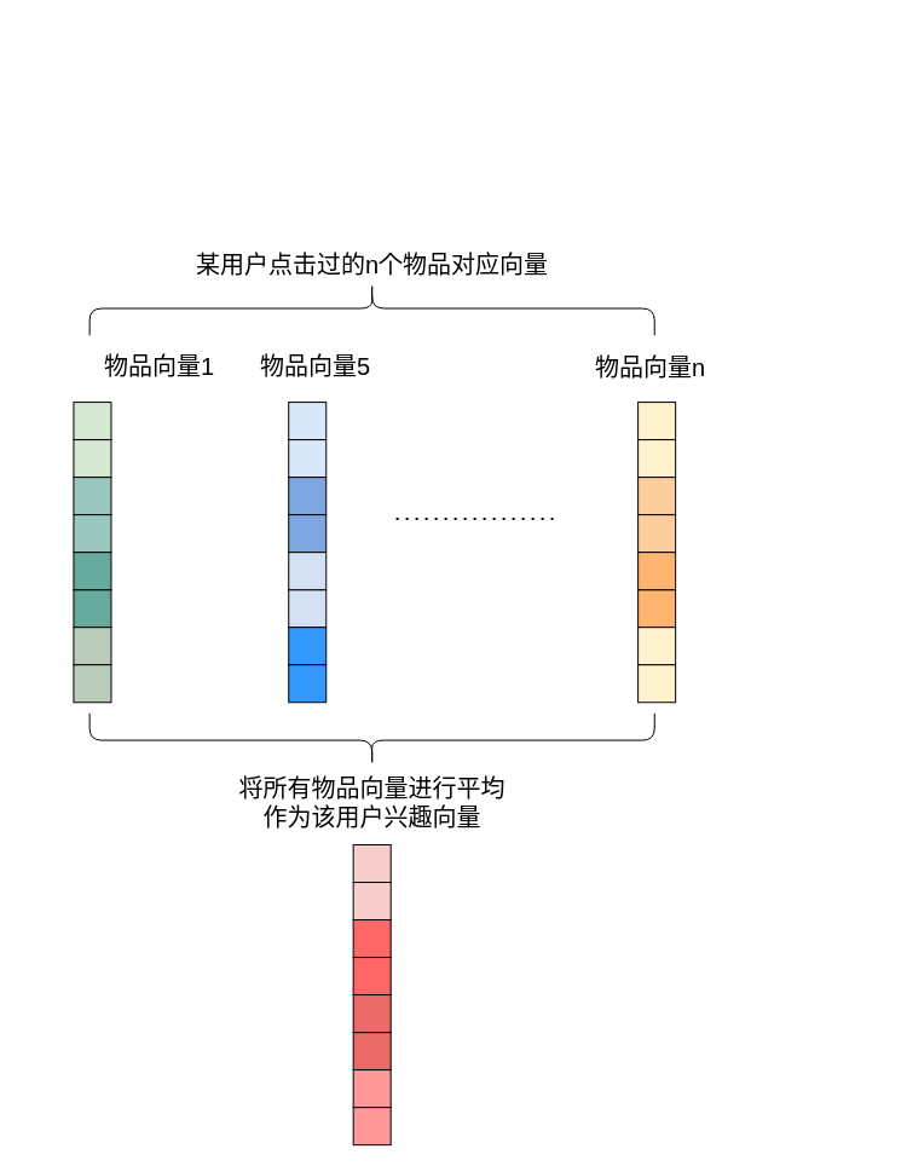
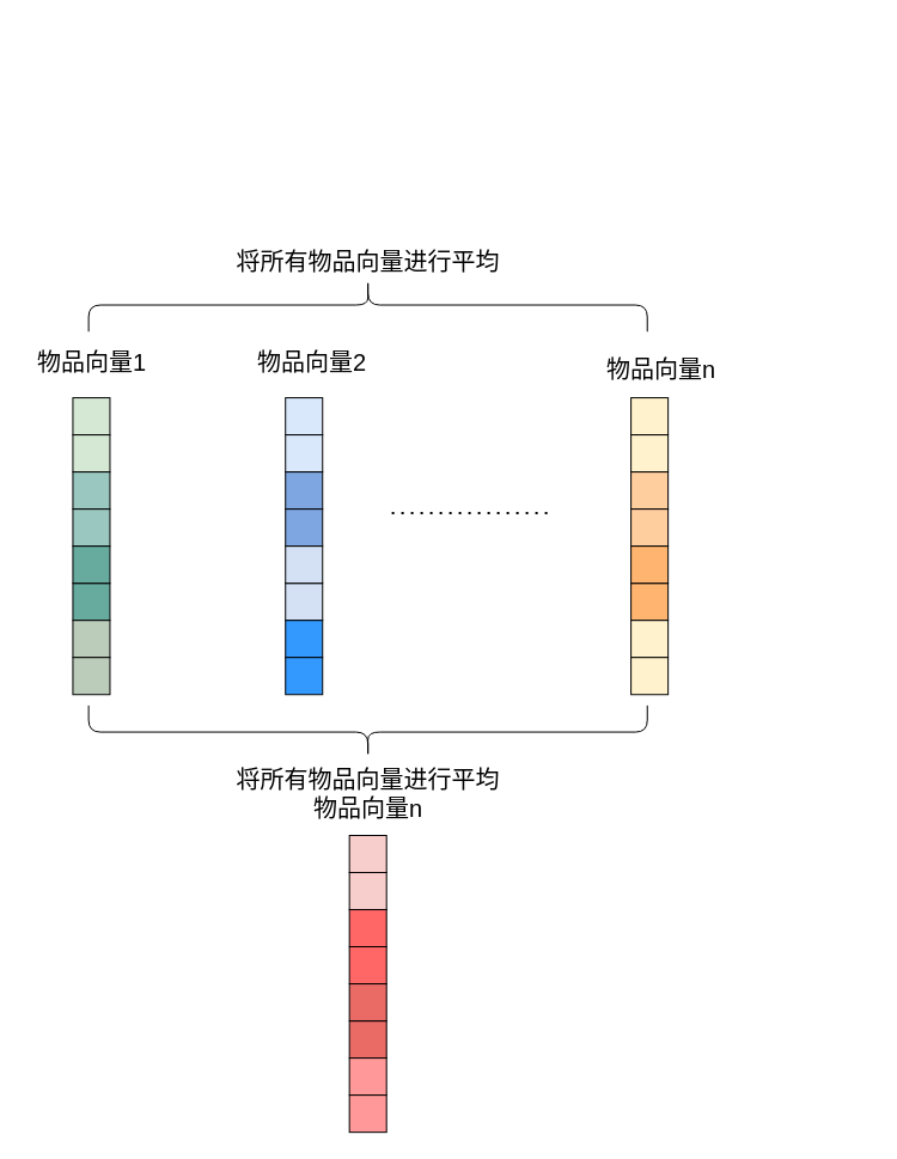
  <mxCell id="0" />
  <mxCell id="1" parent="0" />
  <mxCell id="2" value="" style="shape=curlyBracket;whiteSpace=wrap;html=1;rounded=1;fillColor=#FFF2CC;rotation=90;" vertex="1" parent="1"><mxGeometry x="284.96" y="20.96" width="44.44" height="467.14" as="geometry" /></mxCell>
- <mxCell id="3" value="&lt;font style=&quot;font-size: 20px&quot;&gt;某用户点击过的n个物品对应向量&lt;/font&gt;" style="text;html=1;align=center;verticalAlign=middle;resizable=0;points=[];autosize=1;strokeColor=none;fillColor=none;fontSize=8;fontColor=#000000;" vertex="1" parent="1"><mxGeometry x="152.179" y="208" width="310" height="20" as="geometry" /></mxCell>
+ <mxCell id="3" value="&lt;font style=&quot;font-size: 20px&quot;&gt;将所有物品向量进行平均&lt;/font&gt;" style="text;html=1;align=center;verticalAlign=middle;resizable=0;points=[];autosize=1;strokeColor=none;fillColor=none;fontSize=8;fontColor=#000000;" vertex="1" parent="1"><mxGeometry x="152.179" y="208" width="310" height="20" as="geometry" /></mxCell>
  <mxCell id="4" value="" style="group" parent="1" vertex="1" connectable="0"><mxGeometry x="482.667" y="270.041" width="133.333" height="317.959" as="geometry" /></mxCell>
  <mxCell id="5" value="" style="group;rotation=90;" parent="4" vertex="1" connectable="0"><mxGeometry x="-111.111" y="170.612" width="355.556" height="46.531" as="geometry" /></mxCell>
  <mxCell id="6" value="" style="whiteSpace=wrap;html=1;aspect=fixed;labelBackgroundColor=#FFFFFF;sketch=0;fontSize=15;strokeColor=#000000;fillColor=#fff2cc;rotation=90;" parent="5" vertex="1"><mxGeometry x="155.556" y="-108.571" width="31.02" height="31.02" as="geometry" /></mxCell>
  <mxCell id="7" value="" style="whiteSpace=wrap;html=1;aspect=fixed;labelBackgroundColor=#FFFFFF;sketch=0;fontSize=15;strokeColor=#000000;fillColor=#fff2cc;rotation=90;" parent="5" vertex="1"><mxGeometry x="155.556" y="-77.551" width="31.02" height="31.02" as="geometry" /></mxCell>
  <mxCell id="8" value="" style="whiteSpace=wrap;html=1;aspect=fixed;labelBackgroundColor=#FFFFFF;sketch=0;fontSize=15;strokeColor=#000000;fillColor=#FFCE9F;rotation=90;" parent="5" vertex="1"><mxGeometry x="155.556" y="-46.531" width="31.02" height="31.02" as="geometry" /></mxCell>
  <mxCell id="9" value="" style="whiteSpace=wrap;html=1;aspect=fixed;labelBackgroundColor=#FFFFFF;sketch=0;fontSize=15;strokeColor=#000000;fillColor=#FFCE9F;rotation=90;" parent="5" vertex="1"><mxGeometry x="155.556" y="-15.51" width="31.02" height="31.02" as="geometry" /></mxCell>
  <mxCell id="10" value="" style="whiteSpace=wrap;html=1;aspect=fixed;labelBackgroundColor=#FFFFFF;sketch=0;fontSize=15;strokeColor=#000000;fillColor=#FFB570;rotation=90;" parent="5" vertex="1"><mxGeometry x="155.556" y="46.531" width="31.02" height="31.02" as="geometry" /></mxCell>
  <mxCell id="11" value="" style="whiteSpace=wrap;html=1;aspect=fixed;labelBackgroundColor=#FFFFFF;sketch=0;fontSize=15;strokeColor=#000000;fillColor=#FFF2CC;rotation=90;" parent="5" vertex="1"><mxGeometry x="155.556" y="77.551" width="31.02" height="31.02" as="geometry" /></mxCell>
  <mxCell id="12" value="" style="whiteSpace=wrap;html=1;aspect=fixed;labelBackgroundColor=#FFFFFF;sketch=0;fontSize=15;strokeColor=#000000;fillColor=#FFF2CC;rotation=90;" parent="5" vertex="1"><mxGeometry x="155.556" y="108.571" width="31.02" height="31.02" as="geometry" /></mxCell>
  <mxCell id="13" value="" style="whiteSpace=wrap;html=1;aspect=fixed;labelBackgroundColor=#FFFFFF;sketch=0;fontSize=15;strokeColor=#000000;fillColor=#FFB570;rotation=90;" parent="5" vertex="1"><mxGeometry x="155.556" y="15.51" width="31.02" height="31.02" as="geometry" /></mxCell>
- <mxCell id="14" value="&lt;font style=&quot;font-size: 20px;&quot;&gt;物品向量n&lt;/font&gt;" style="text;html=1;align=center;verticalAlign=middle;resizable=0;points=[];autosize=1;strokeColor=none;fillColor=none;fontSize=20;fontColor=#000000;" parent="4" vertex="1"><mxGeometry x="-0.669" y="17.96" width="110" height="30" as="geometry" /></mxCell>
+ <mxCell id="14" value="&lt;font style=&quot;font-size: 20px;&quot;&gt;物品向量n&lt;/font&gt;" style="text;html=1;align=center;verticalAlign=middle;resizable=0;points=[];autosize=1;strokeColor=none;fillColor=none;fontSize=20;fontColor=#000000;" parent="4" vertex="1"><mxGeometry x="14.331" y="22.96" width="110" height="30" as="geometry" /></mxCell>
  <mxCell id="15" value="" style="endArrow=none;dashed=1;html=1;dashPattern=1 3;strokeWidth=2;rounded=0;" parent="1" edge="1"><mxGeometry width="50" height="50" relative="1" as="geometry"><mxPoint x="327.111" y="428.493" as="sourcePoint" /><mxPoint x="460.444" y="428.493" as="targetPoint" /></mxGeometry></mxCell>
  <mxCell id="16" value="" style="whiteSpace=wrap;html=1;aspect=fixed;labelBackgroundColor=#FFFFFF;sketch=0;fontSize=15;strokeColor=#000000;fillColor=#d5e8d4;rotation=90;" parent="1" vertex="1"><mxGeometry x="60.444" y="332.082" width="31.02" height="31.02" as="geometry" /></mxCell>
  <mxCell id="17" value="" style="whiteSpace=wrap;html=1;aspect=fixed;labelBackgroundColor=#FFFFFF;sketch=0;fontSize=15;strokeColor=#000000;fillColor=#d5e8d4;rotation=90;" parent="1" vertex="1"><mxGeometry x="60.444" y="363.102" width="31.02" height="31.02" as="geometry" /></mxCell>
  <mxCell id="18" value="" style="whiteSpace=wrap;html=1;aspect=fixed;labelBackgroundColor=#FFFFFF;sketch=0;fontSize=15;strokeColor=#000000;fillColor=#9AC7BF;rotation=90;" parent="1" vertex="1"><mxGeometry x="60.444" y="394.122" width="31.02" height="31.02" as="geometry" /></mxCell>
  <mxCell id="19" value="" style="whiteSpace=wrap;html=1;aspect=fixed;labelBackgroundColor=#FFFFFF;sketch=0;fontSize=15;strokeColor=#000000;fillColor=#9AC7BF;rotation=90;" parent="1" vertex="1"><mxGeometry x="60.444" y="425.143" width="31.02" height="31.02" as="geometry" /></mxCell>
  <mxCell id="20" value="" style="whiteSpace=wrap;html=1;aspect=fixed;labelBackgroundColor=#FFFFFF;sketch=0;fontSize=15;strokeColor=#000000;fillColor=#67AB9F;rotation=90;" parent="1" vertex="1"><mxGeometry x="60.444" y="487.184" width="31.02" height="31.02" as="geometry" /></mxCell>
  <mxCell id="21" value="" style="whiteSpace=wrap;html=1;aspect=fixed;labelBackgroundColor=#FFFFFF;sketch=0;fontSize=15;strokeColor=#000000;fillColor=#BBCCBA;rotation=90;" parent="1" vertex="1"><mxGeometry x="60.444" y="518.204" width="31.02" height="31.02" as="geometry" /></mxCell>
  <mxCell id="22" value="" style="whiteSpace=wrap;html=1;aspect=fixed;labelBackgroundColor=#FFFFFF;sketch=0;fontSize=15;strokeColor=#000000;fillColor=#BBCCBA;rotation=90;" parent="1" vertex="1"><mxGeometry x="60.444" y="549.224" width="31.02" height="31.02" as="geometry" /></mxCell>
  <mxCell id="23" value="" style="whiteSpace=wrap;html=1;aspect=fixed;labelBackgroundColor=#FFFFFF;sketch=0;fontSize=15;strokeColor=#000000;fillColor=#67AB9F;rotation=90;" parent="1" vertex="1"><mxGeometry x="60.444" y="456.163" width="31.02" height="31.02" as="geometry" /></mxCell>
- <mxCell id="24" value="&lt;font style=&quot;font-size: 20px&quot;&gt;物品向量1&lt;/font&gt;" style="text;html=1;align=center;verticalAlign=middle;resizable=0;points=[];autosize=1;strokeColor=none;fillColor=none;fontSize=18;fontColor=#000000;" parent="1" vertex="1"><mxGeometry x="75.951" y="288.001" width="110" height="30" as="geometry" /></mxCell>
- <mxCell id="25" value="&lt;font style=&quot;font-size: 20px&quot;&gt;物品向量5&lt;/font&gt;" style="text;html=1;align=center;verticalAlign=middle;resizable=0;points=[];autosize=1;strokeColor=none;fillColor=none;fontSize=18;fontColor=#000000;" parent="1" vertex="1"><mxGeometry x="205.449" y="288.001" width="110" height="30" as="geometry" /></mxCell>
+ <mxCell id="24" value="&lt;font style=&quot;font-size: 20px&quot;&gt;物品向量1&lt;/font&gt;" style="text;html=1;align=center;verticalAlign=middle;resizable=0;points=[];autosize=1;strokeColor=none;fillColor=none;fontSize=18;fontColor=#000000;" parent="1" vertex="1"><mxGeometry x="20.951" y="288.001" width="110" height="30" as="geometry" /></mxCell>
+ <mxCell id="25" value="&lt;font style=&quot;font-size: 20px&quot;&gt;物品向量2&lt;/font&gt;" style="text;html=1;align=center;verticalAlign=middle;resizable=0;points=[];autosize=1;strokeColor=none;fillColor=none;fontSize=18;fontColor=#000000;" parent="1" vertex="1"><mxGeometry x="205.449" y="288.001" width="110" height="30" as="geometry" /></mxCell>
  <mxCell id="26" value="" style="whiteSpace=wrap;html=1;aspect=fixed;labelBackgroundColor=#FFFFFF;sketch=0;fontSize=15;strokeColor=#000000;fillColor=#dae8fc;rotation=90;" parent="1" vertex="1"><mxGeometry x="238.222" y="332.082" width="31.02" height="31.02" as="geometry" /></mxCell>
  <mxCell id="27" value="" style="whiteSpace=wrap;html=1;aspect=fixed;labelBackgroundColor=#FFFFFF;sketch=0;fontSize=15;strokeColor=#000000;fillColor=#dae8fc;rotation=90;" parent="1" vertex="1"><mxGeometry x="238.222" y="363.102" width="31.02" height="31.02" as="geometry" /></mxCell>
  <mxCell id="28" value="" style="whiteSpace=wrap;html=1;aspect=fixed;labelBackgroundColor=#FFFFFF;sketch=0;fontSize=15;strokeColor=#000000;fillColor=#7EA6E0;rotation=90;" parent="1" vertex="1"><mxGeometry x="238.222" y="394.122" width="31.02" height="31.02" as="geometry" /></mxCell>
  <mxCell id="29" value="" style="whiteSpace=wrap;html=1;aspect=fixed;labelBackgroundColor=#FFFFFF;sketch=0;fontSize=15;strokeColor=#000000;fillColor=#7EA6E0;rotation=90;" parent="1" vertex="1"><mxGeometry x="238.222" y="425.143" width="31.02" height="31.02" as="geometry" /></mxCell>
  <mxCell id="30" value="" style="whiteSpace=wrap;html=1;aspect=fixed;labelBackgroundColor=#FFFFFF;sketch=0;fontSize=15;strokeColor=#000000;fillColor=#D4E1F5;rotation=90;" parent="1" vertex="1"><mxGeometry x="238.222" y="487.184" width="31.02" height="31.02" as="geometry" /></mxCell>
  <mxCell id="31" value="" style="whiteSpace=wrap;html=1;aspect=fixed;labelBackgroundColor=#FFFFFF;sketch=0;fontSize=15;strokeColor=#000000;fillColor=#3399FF;rotation=90;" parent="1" vertex="1"><mxGeometry x="238.222" y="518.204" width="31.02" height="31.02" as="geometry" /></mxCell>
  <mxCell id="32" value="" style="whiteSpace=wrap;html=1;aspect=fixed;labelBackgroundColor=#FFFFFF;sketch=0;fontSize=15;strokeColor=#000000;fillColor=#3399FF;rotation=90;" parent="1" vertex="1"><mxGeometry x="238.222" y="549.224" width="31.02" height="31.02" as="geometry" /></mxCell>
  <mxCell id="33" value="" style="whiteSpace=wrap;html=1;aspect=fixed;labelBackgroundColor=#FFFFFF;sketch=0;fontSize=15;strokeColor=#000000;fillColor=#D4E1F5;rotation=90;" parent="1" vertex="1"><mxGeometry x="238.222" y="456.163" width="31.02" height="31.02" as="geometry" /></mxCell>
  <mxCell id="34" value="" style="shape=curlyBracket;whiteSpace=wrap;html=1;rounded=1;fillColor=#FFF2CC;rotation=-90;" vertex="1" parent="1"><mxGeometry x="284.96" y="378" width="44.44" height="467.14" as="geometry" /></mxCell>
- <mxCell id="35" value="&lt;span style=&quot;font-size: 20px&quot;&gt;将所有物品向量进行平均&lt;br&gt;作为该用户兴趣向量&lt;br&gt;&lt;/span&gt;" style="text;html=1;align=center;verticalAlign=middle;resizable=0;points=[];autosize=1;strokeColor=none;fillColor=none;fontSize=8;fontColor=#000000;" vertex="1" parent="1"><mxGeometry x="187.179" y="648" width="240" height="30" as="geometry" /></mxCell>
+ <mxCell id="35" value="&lt;span style=&quot;font-size: 20px&quot;&gt;将所有物品向量进行平均&lt;br&gt;物品向量n&lt;br&gt;&lt;/span&gt;" style="text;html=1;align=center;verticalAlign=middle;resizable=0;points=[];autosize=1;strokeColor=none;fillColor=none;fontSize=8;fontColor=#000000;" vertex="1" parent="1"><mxGeometry x="187.179" y="648" width="240" height="30" as="geometry" /></mxCell>
  <mxCell id="36" value="" style="whiteSpace=wrap;html=1;aspect=fixed;labelBackgroundColor=#FFFFFF;sketch=0;fontSize=15;strokeColor=#000000;fillColor=#f8cecc;rotation=90;" vertex="1" parent="1"><mxGeometry x="291.671" y="698.002" width="31.02" height="31.02" as="geometry" /></mxCell>
  <mxCell id="37" value="" style="whiteSpace=wrap;html=1;aspect=fixed;labelBackgroundColor=#FFFFFF;sketch=0;fontSize=15;strokeColor=#000000;fillColor=#f8cecc;rotation=90;" vertex="1" parent="1"><mxGeometry x="291.671" y="729.022" width="31.02" height="31.02" as="geometry" /></mxCell>
  <mxCell id="38" value="" style="whiteSpace=wrap;html=1;aspect=fixed;labelBackgroundColor=#FFFFFF;sketch=0;fontSize=15;strokeColor=#000000;fillColor=#FF6666;rotation=90;" vertex="1" parent="1"><mxGeometry x="291.671" y="760.042" width="31.02" height="31.02" as="geometry" /></mxCell>
  <mxCell id="39" value="" style="whiteSpace=wrap;html=1;aspect=fixed;labelBackgroundColor=#FFFFFF;sketch=0;fontSize=15;strokeColor=#000000;fillColor=#FF6666;rotation=90;" vertex="1" parent="1"><mxGeometry x="291.671" y="791.063" width="31.02" height="31.02" as="geometry" /></mxCell>
  <mxCell id="40" value="" style="whiteSpace=wrap;html=1;aspect=fixed;labelBackgroundColor=#FFFFFF;sketch=0;fontSize=15;strokeColor=#000000;fillColor=#EA6B66;rotation=90;" vertex="1" parent="1"><mxGeometry x="291.671" y="853.104" width="31.02" height="31.02" as="geometry" /></mxCell>
  <mxCell id="41" value="" style="whiteSpace=wrap;html=1;aspect=fixed;labelBackgroundColor=#FFFFFF;sketch=0;fontSize=15;strokeColor=#000000;fillColor=#FF9999;rotation=90;" vertex="1" parent="1"><mxGeometry x="291.671" y="884.124" width="31.02" height="31.02" as="geometry" /></mxCell>
  <mxCell id="42" value="" style="whiteSpace=wrap;html=1;aspect=fixed;labelBackgroundColor=#FFFFFF;sketch=0;fontSize=15;strokeColor=#000000;fillColor=#FF9999;rotation=90;" vertex="1" parent="1"><mxGeometry x="291.671" y="915.144" width="31.02" height="31.02" as="geometry" /></mxCell>
  <mxCell id="43" value="" style="whiteSpace=wrap;html=1;aspect=fixed;labelBackgroundColor=#FFFFFF;sketch=0;fontSize=15;strokeColor=#000000;fillColor=#EA6B66;rotation=90;" vertex="1" parent="1"><mxGeometry x="291.671" y="822.083" width="31.02" height="31.02" as="geometry" /></mxCell>
